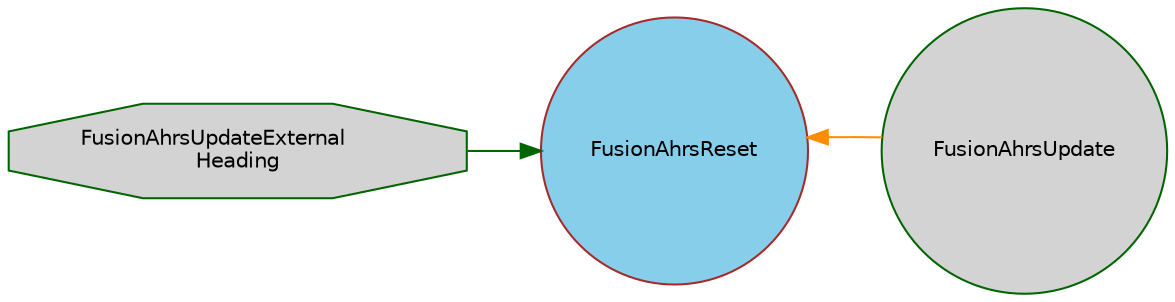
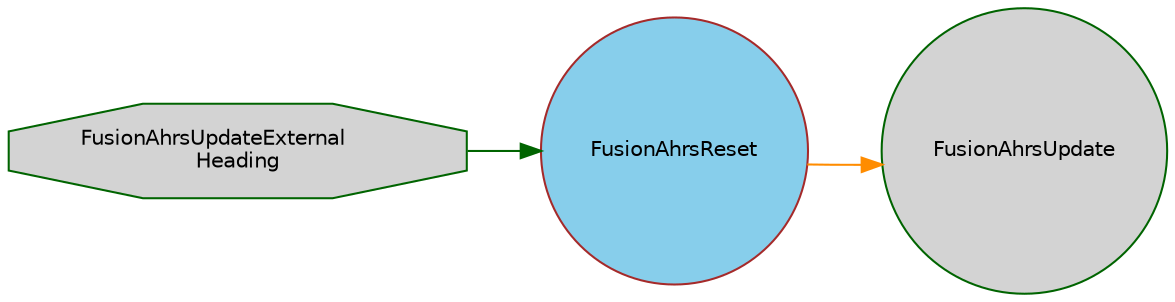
  digraph {
    rankdir=LR
    node [color=darkgreen fillcolor=lightgrey fontname=Helvetica fontsize=10 shape=circle style=filled]
    edge [fontname=Helvetica fontsize=10 labelfontname=Helvetica labelfontsize=10 style=solid]
    n1 [fontcolor=black height=0.2 label="FusionAhrsUpdateExternal\lHeading" shape=octagon width=0.4]
    n2 [color=brown fillcolor=skyblue height=0.2 label=FusionAhrsReset width=0.4]
    n3 [height=0.2 label=FusionAhrsUpdate width=0.4]
    n1 -> n2 [color=darkgreen]
-   n3 -> n2 [color=darkorange]
+   n2 -> n3 [color=darkorange]
  }
